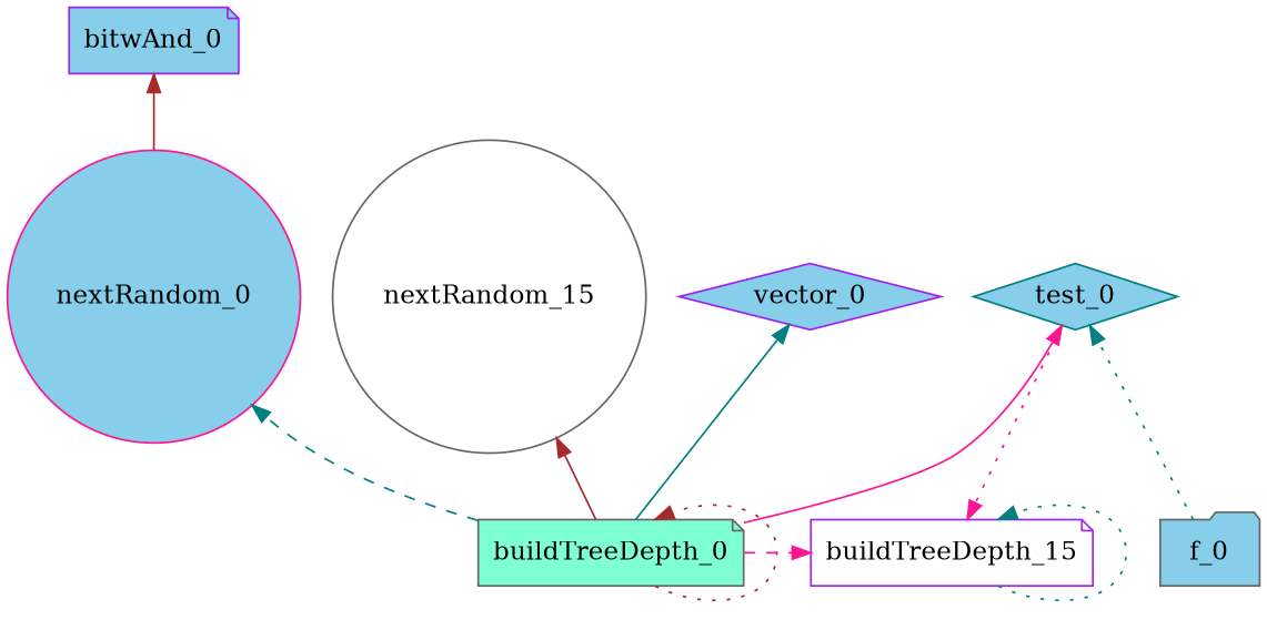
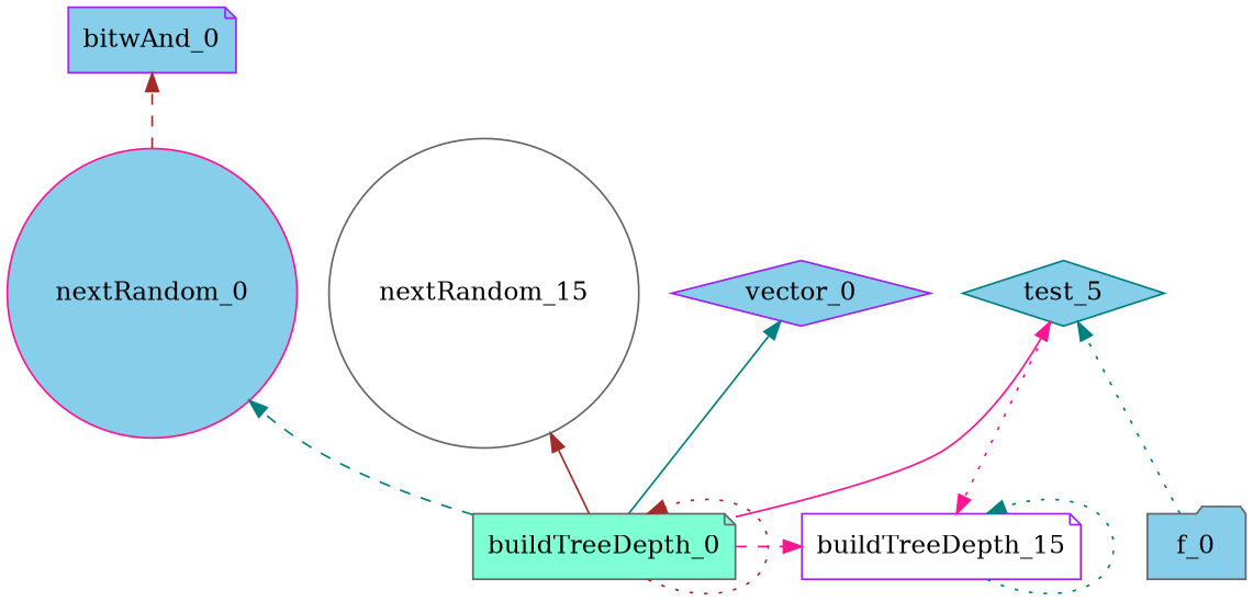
  digraph {
    rankdir=BT
    node [color=gray40 fillcolor=skyblue shape=note style=filled]
    edge [color=teal style=solid]
    nextRandom_0 [color=deeppink shape=circle]
    nextRandom_15 [fillcolor=white shape=circle]
    buildTreeDepth_0 [fillcolor=aquamarine]
    buildTreeDepth_15 [color=purple fillcolor=white]
    bitwAnd_0 [color=purple]
    vector_0 [color=purple shape=diamond]
-   test_0 [color=teal shape=diamond]
+   test_0 [color=teal shape=diamond label=test_5]
    f_0 [shape=folder]
    subgraph sub_1 {
      rank=same
      nextRandom_0
      nextRandom_15
    }
    subgraph sub_2 {
      rank=same
      buildTreeDepth_0
      buildTreeDepth_15
    }
-   nextRandom_0 -> bitwAnd_0 [color=brown]
+   nextRandom_0 -> bitwAnd_0 [color=brown style=dashed]
    buildTreeDepth_0 -> nextRandom_0 [style=dashed]
    buildTreeDepth_0 -> nextRandom_15 [color=brown]
    buildTreeDepth_0 -> buildTreeDepth_0 [color=brown style=dotted]
    buildTreeDepth_0 -> buildTreeDepth_15 [color=deeppink style=dashed]
    buildTreeDepth_0 -> vector_0
    buildTreeDepth_0 -> test_0 [color=deeppink]
    buildTreeDepth_15 -> buildTreeDepth_15 [style=dotted]
    test_0 -> buildTreeDepth_15 [color=deeppink style=dotted]
    f_0 -> test_0 [style=dotted]
  }
